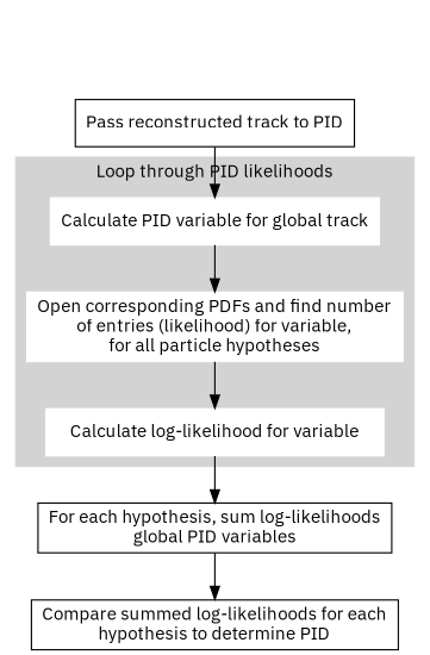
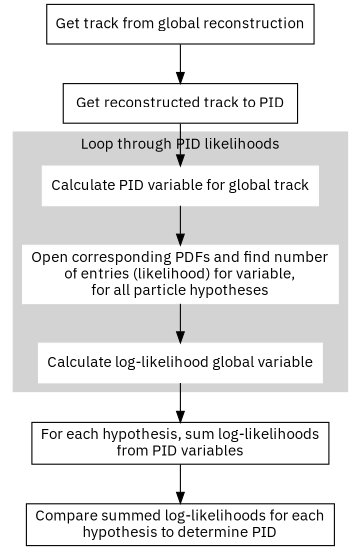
  digraph {
    fontname="IBM Plex Sans"
    node [fontname="IBM Plex Sans" shape=box]
    edge [fontname="IBM Plex Sans"]
    n1 [color=white label="Calculate PID variable for global track" style=filled]
    n2 [color=white label="Open corresponding PDFs and find number\nof entries (likelihood) for variable,\nfor all particle hypotheses" style=filled]
-   n3 [color=white label="Calculate log-likelihood for variable" style=filled]
-   n4 [label="For each hypothesis, sum log-likelihoods\nglobal PID variables"]
+   n3 [color=white label="Calculate log-likelihood global variable" style=filled]
+   n4 [label="For each hypothesis, sum log-likelihoods\nfrom PID variables"]
    n5 [label="Compare summed log-likelihoods for each\nhypothesis to determine PID"]
-   n7 [label="Pass reconstructed track to PID"]
+   n6 [label="Get track from global reconstruction"]
+   n7 [label="Get reconstructed track to PID"]
    subgraph cluster_1 {
      color=lightgrey
      label="Loop through PID likelihoods"
      style=filled
      n1
      n2
      n3
    }
    n1 -> n2
    n2 -> n3
    n3 -> n4
    n4 -> n5
+   n6 -> n7
    n7 -> n1
  }
